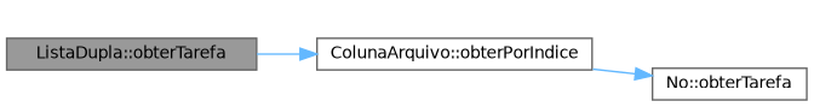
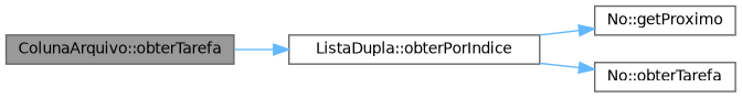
  digraph {
    rankdir=LR
    node [color=grey40 fillcolor=white fontname=Helvetica fontsize=10 shape=box style=filled]
    edge [color=steelblue1 fontname=Helvetica fontsize=10 labelfontname=Helvetica labelfontsize=10 style=solid]
-   n1 [color=gray40 fillcolor=grey60 fontcolor=black height=0.2 label="ListaDupla::obterTarefa" width=0.4]
-   n2 [height=0.2 label="ColunaArquivo::obterPorIndice" width=0.4]
+   n1 [color=gray40 fillcolor=grey60 fontcolor=black height=0.2 label="ColunaArquivo::obterTarefa" width=0.4]
+   n2 [height=0.2 label="ListaDupla::obterPorIndice" width=0.4]
+   n3 [height=0.2 label="No::getProximo" width=0.4]
    n4 [height=0.2 label="No::obterTarefa" width=0.4]
    n1 -> n2
+   n2 -> n3
    n2 -> n4
  }
